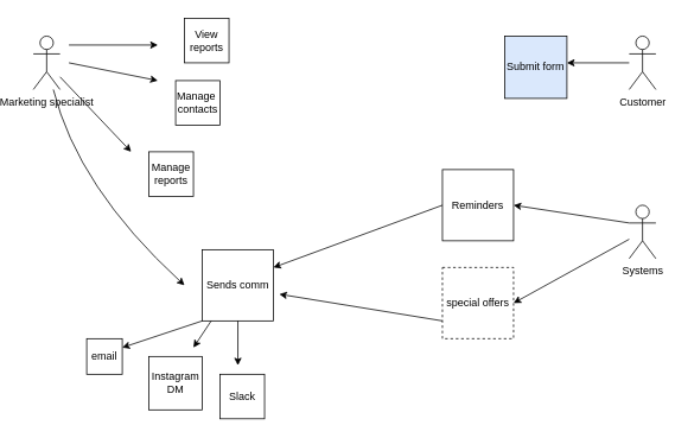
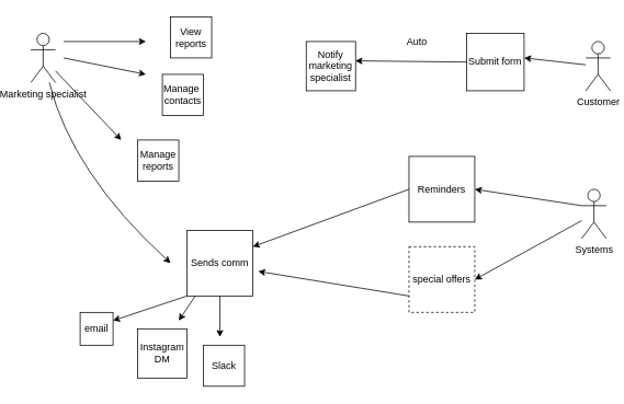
  <mxCell id="0" />
  <mxCell id="1" parent="0" />
  <mxCell id="2" value="Marketing specialist" style="shape=umlActor;verticalLabelPosition=bottom;labelBackgroundColor=#ffffff;verticalAlign=top;html=1;outlineConnect=0;" vertex="1" parent="1"><mxGeometry x="20" y="40" width="30" height="60" as="geometry" /></mxCell>
  <mxCell id="3" value="" style="endArrow=classic;html=1;" edge="1" parent="1"><mxGeometry width="50" height="50" relative="1" as="geometry"><mxPoint x="60" y="50" as="sourcePoint" /><mxPoint x="160" y="50" as="targetPoint" /></mxGeometry></mxCell>
  <mxCell id="4" value="View&lt;br&gt;reports" style="whiteSpace=wrap;html=1;aspect=fixed;" vertex="1" parent="1"><mxGeometry x="190" y="20" width="50" height="50" as="geometry" /></mxCell>
  <mxCell id="5" value="" style="endArrow=classic;html=1;" edge="1" parent="1"><mxGeometry width="50" height="50" relative="1" as="geometry"><mxPoint x="60" y="70" as="sourcePoint" /><mxPoint x="160" y="90" as="targetPoint" /></mxGeometry></mxCell>
  <mxCell id="6" value="Manage&amp;nbsp;&lt;br&gt;contacts" style="whiteSpace=wrap;html=1;aspect=fixed;" vertex="1" parent="1"><mxGeometry x="180" y="90" width="50" height="50" as="geometry" /></mxCell>
  <mxCell id="7" value="" style="endArrow=classic;html=1;" edge="1" parent="1" source="2"><mxGeometry width="50" height="50" relative="1" as="geometry"><mxPoint x="80" y="210" as="sourcePoint" /><mxPoint x="130" y="170" as="targetPoint" /></mxGeometry></mxCell>
  <mxCell id="8" value="Manage&lt;br&gt;reports" style="whiteSpace=wrap;html=1;aspect=fixed;" vertex="1" parent="1"><mxGeometry x="150" y="170" width="50" height="50" as="geometry" /></mxCell>
  <mxCell id="9" value="" style="curved=1;endArrow=classic;html=1;" edge="1" parent="1" source="2"><mxGeometry width="50" height="50" relative="1" as="geometry"><mxPoint x="40" y="280" as="sourcePoint" /><mxPoint x="190" y="320" as="targetPoint" /><Array as="points"><mxPoint x="70" y="210" /></Array></mxGeometry></mxCell>
  <mxCell id="10" value="Sends comm&lt;br&gt;" style="whiteSpace=wrap;html=1;aspect=fixed;" vertex="1" parent="1"><mxGeometry x="210" y="280" width="80" height="80" as="geometry" /></mxCell>
  <mxCell id="11" value="" style="endArrow=classic;html=1;exitX=0;exitY=1;exitDx=0;exitDy=0;" edge="1" parent="1" source="10"><mxGeometry width="50" height="50" relative="1" as="geometry"><mxPoint x="140" y="420" as="sourcePoint" /><mxPoint x="120" y="390" as="targetPoint" /></mxGeometry></mxCell>
  <mxCell id="12" value="email" style="whiteSpace=wrap;html=1;aspect=fixed;" vertex="1" parent="1"><mxGeometry x="80" y="380" width="40" height="40" as="geometry" /></mxCell>
  <mxCell id="13" value="" style="endArrow=classic;html=1;" edge="1" parent="1"><mxGeometry width="50" height="50" relative="1" as="geometry"><mxPoint x="220" y="360" as="sourcePoint" /><mxPoint x="200" y="390" as="targetPoint" /></mxGeometry></mxCell>
  <mxCell id="14" value="Instagram DM" style="whiteSpace=wrap;html=1;aspect=fixed;" vertex="1" parent="1"><mxGeometry x="150" y="400" width="60" height="60" as="geometry" /></mxCell>
  <mxCell id="15" value="" style="endArrow=classic;html=1;exitX=0.5;exitY=1;exitDx=0;exitDy=0;" edge="1" parent="1" source="10"><mxGeometry width="50" height="50" relative="1" as="geometry"><mxPoint x="250" y="440" as="sourcePoint" /><mxPoint x="250" y="410" as="targetPoint" /></mxGeometry></mxCell>
  <mxCell id="16" value="Slack" style="whiteSpace=wrap;html=1;aspect=fixed;" vertex="1" parent="1"><mxGeometry x="230" y="420" width="50" height="50" as="geometry" /></mxCell>
- <mxCell id="17" value="Customer&lt;br&gt;" style="shape=umlActor;verticalLabelPosition=bottom;labelBackgroundColor=#ffffff;verticalAlign=top;html=1;outlineConnect=0;" vertex="1" parent="1"><mxGeometry x="690" y="40" width="30" height="60" as="geometry" /></mxCell>
+ <mxCell id="17" value="Customer&lt;br&gt;" style="shape=umlActor;verticalLabelPosition=bottom;labelBackgroundColor=#ffffff;verticalAlign=top;html=1;outlineConnect=0;" vertex="1" parent="1"><mxGeometry x="695" y="50" width="30" height="60" as="geometry" /></mxCell>
  <mxCell id="18" value="" style="endArrow=classic;html=1;" edge="1" parent="1" source="17"><mxGeometry width="50" height="50" relative="1" as="geometry"><mxPoint x="570" y="120" as="sourcePoint" /><mxPoint x="620" y="70" as="targetPoint" /></mxGeometry></mxCell>
- <mxCell id="19" value="Submit form" style="whiteSpace=wrap;html=1;aspect=fixed;fillColor=#dae8fc;" vertex="1" parent="1"><mxGeometry x="550" y="40" width="70" height="70" as="geometry" /></mxCell>
+ <mxCell id="19" value="Submit form" style="whiteSpace=wrap;html=1;aspect=fixed;" vertex="1" parent="1"><mxGeometry x="550" y="40" width="70" height="70" as="geometry" /></mxCell>
+ <mxCell id="20" value="" style="endArrow=classic;html=1;exitX=0;exitY=0.5;exitDx=0;exitDy=0;entryX=0.996;entryY=0.392;entryDx=0;entryDy=0;entryPerimeter=0;" edge="1" parent="1" source="19" target="21"><mxGeometry width="50" height="50" relative="1" as="geometry"><mxPoint x="460" y="110" as="sourcePoint" /><mxPoint x="490" y="75" as="targetPoint" /></mxGeometry></mxCell>
+ <mxCell id="21" value="Notify marketing specialist" style="whiteSpace=wrap;html=1;aspect=fixed;" vertex="1" parent="1"><mxGeometry x="355" y="50" width="60" height="60" as="geometry" /></mxCell>
+ <mxCell id="22" value="Auto" style="text;html=1;strokeColor=none;fillColor=none;align=center;verticalAlign=middle;whiteSpace=wrap;rounded=0;" vertex="1" parent="1"><mxGeometry x="470" y="40" width="40" height="20" as="geometry" /></mxCell>
  <mxCell id="23" value="Systems" style="shape=umlActor;verticalLabelPosition=bottom;labelBackgroundColor=#ffffff;verticalAlign=top;html=1;outlineConnect=0;" vertex="1" parent="1"><mxGeometry x="690" y="230" width="30" height="60" as="geometry" /></mxCell>
  <mxCell id="24" value="Reminders" style="whiteSpace=wrap;html=1;aspect=fixed;" vertex="1" parent="1"><mxGeometry x="480" y="190" width="80" height="80" as="geometry" /></mxCell>
  <mxCell id="25" value="special offers" style="whiteSpace=wrap;html=1;aspect=fixed;dashed=1;" vertex="1" parent="1"><mxGeometry x="480" y="300" width="80" height="80" as="geometry" /></mxCell>
  <mxCell id="26" value="" style="endArrow=classic;html=1;exitX=0;exitY=0.333;exitDx=0;exitDy=0;exitPerimeter=0;entryX=1;entryY=0.5;entryDx=0;entryDy=0;" edge="1" parent="1" source="23" target="24"><mxGeometry width="50" height="50" relative="1" as="geometry"><mxPoint x="620" y="280" as="sourcePoint" /><mxPoint x="670" y="230" as="targetPoint" /></mxGeometry></mxCell>
  <mxCell id="27" value="" style="endArrow=classic;html=1;entryX=1;entryY=0.5;entryDx=0;entryDy=0;" edge="1" parent="1" source="23" target="25"><mxGeometry width="50" height="50" relative="1" as="geometry"><mxPoint x="600" y="360" as="sourcePoint" /><mxPoint x="650" y="310" as="targetPoint" /></mxGeometry></mxCell>
  <mxCell id="28" value="" style="endArrow=classic;html=1;exitX=0;exitY=0.75;exitDx=0;exitDy=0;entryX=1.083;entryY=0.625;entryDx=0;entryDy=0;entryPerimeter=0;" edge="1" parent="1" source="25" target="10"><mxGeometry width="50" height="50" relative="1" as="geometry"><mxPoint x="370" y="370" as="sourcePoint" /><mxPoint x="420" y="320" as="targetPoint" /></mxGeometry></mxCell>
  <mxCell id="29" value="" style="endArrow=classic;html=1;exitX=0;exitY=0.5;exitDx=0;exitDy=0;entryX=1;entryY=0.25;entryDx=0;entryDy=0;" edge="1" parent="1" source="24" target="10"><mxGeometry width="50" height="50" relative="1" as="geometry"><mxPoint x="350" y="280" as="sourcePoint" /><mxPoint x="400" y="230" as="targetPoint" /></mxGeometry></mxCell>
